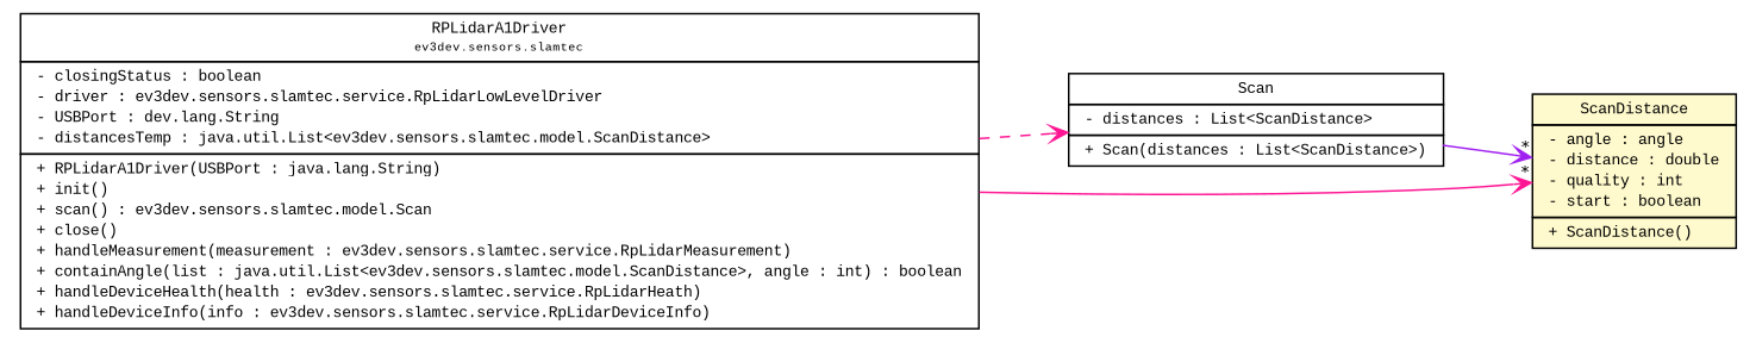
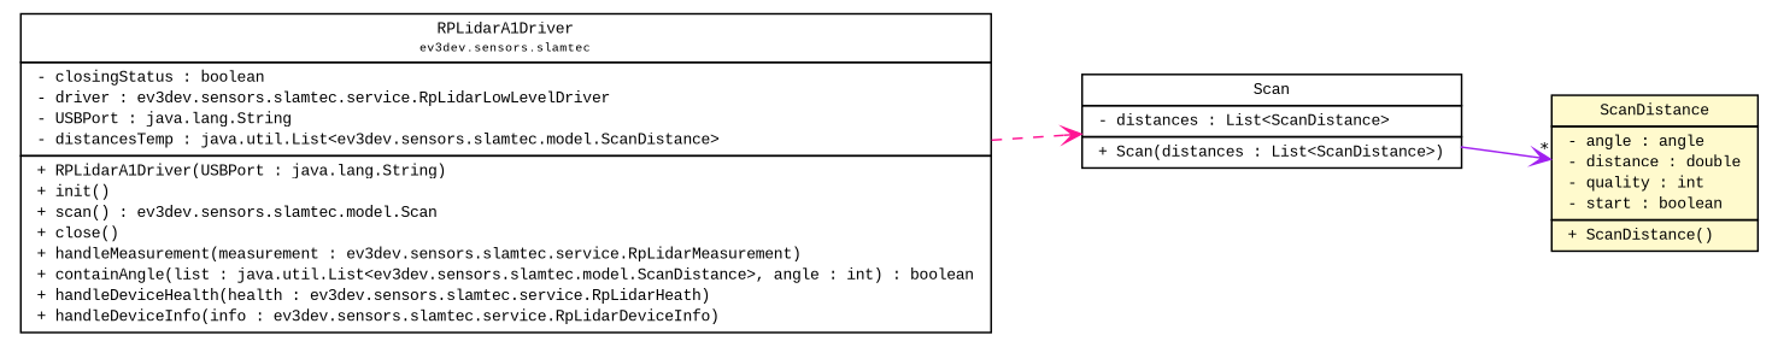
  digraph {
    fontname="Liberation Mono"
    nodesep=0.25
    rankdir=LR
    ranksep=0.5
    node [fontcolor=black fontname="Liberation Mono" fontsize=9.0 shape=plaintext]
    edge [arrowhead=open color=deeppink fontcolor=black fontname="Liberation Mono" fontsize=10.0 headport=p labelfontname=Helvetica labelfontsize=10 tailport=p headlabel="*"]
-   n1 [label=<<table title="ev3dev.sensors.slamtec.RPLidarA1Driver" border="0" cellborder="1" cellspacing="0" cellpadding="2" port="p" href="../RPLidarA1Driver.html"> 		<tr><td><table border="0" cellspacing="0" cellpadding="1"> <tr><td align="center" balign="center"> RPLidarA1Driver </td></tr> <tr><td align="center" balign="center"><font point-size="7.0"> ev3dev.sensors.slamtec </font></td></tr> 		</table></td></tr> 		<tr><td><table border="0" cellspacing="0" cellpadding="1"> <tr><td align="left" balign="left"> - closingStatus : boolean </td></tr> <tr><td align="left" balign="left"> - driver : ev3dev.sensors.slamtec.service.RpLidarLowLevelDriver </td></tr> <tr><td align="left" balign="left"> - USBPort : dev.lang.String </td></tr> <tr><td align="left" balign="left"> - distancesTemp : java.util.List&lt;ev3dev.sensors.slamtec.model.ScanDistance&gt; </td></tr> 		</table></td></tr> 		<tr><td><table border="0" cellspacing="0" cellpadding="1"> <tr><td align="left" balign="left"> + RPLidarA1Driver(USBPort : java.lang.String) </td></tr> <tr><td align="left" balign="left"> + init() </td></tr> <tr><td align="left" balign="left"> + scan() : ev3dev.sensors.slamtec.model.Scan </td></tr> <tr><td align="left" balign="left"> + close() </td></tr> <tr><td align="left" balign="left"> + handleMeasurement(measurement : ev3dev.sensors.slamtec.service.RpLidarMeasurement) </td></tr> <tr><td align="left" balign="left"> + containAngle(list : java.util.List&lt;ev3dev.sensors.slamtec.model.ScanDistance&gt;, angle : int) : boolean </td></tr> <tr><td align="left" balign="left"> + handleDeviceHealth(health : ev3dev.sensors.slamtec.service.RpLidarHeath) </td></tr> <tr><td align="left" balign="left"> + handleDeviceInfo(info : ev3dev.sensors.slamtec.service.RpLidarDeviceInfo) </td></tr> 		</table></td></tr> 		</table>>]
+   n1 [label=<<table title="ev3dev.sensors.slamtec.RPLidarA1Driver" border="0" cellborder="1" cellspacing="0" cellpadding="2" port="p" href="../RPLidarA1Driver.html"> 		<tr><td><table border="0" cellspacing="0" cellpadding="1"> <tr><td align="center" balign="center"> RPLidarA1Driver </td></tr> <tr><td align="center" balign="center"><font point-size="7.0"> ev3dev.sensors.slamtec </font></td></tr> 		</table></td></tr> 		<tr><td><table border="0" cellspacing="0" cellpadding="1"> <tr><td align="left" balign="left"> - closingStatus : boolean </td></tr> <tr><td align="left" balign="left"> - driver : ev3dev.sensors.slamtec.service.RpLidarLowLevelDriver </td></tr> <tr><td align="left" balign="left"> - USBPort : java.lang.String </td></tr> <tr><td align="left" balign="left"> - distancesTemp : java.util.List&lt;ev3dev.sensors.slamtec.model.ScanDistance&gt; </td></tr> 		</table></td></tr> 		<tr><td><table border="0" cellspacing="0" cellpadding="1"> <tr><td align="left" balign="left"> + RPLidarA1Driver(USBPort : java.lang.String) </td></tr> <tr><td align="left" balign="left"> + init() </td></tr> <tr><td align="left" balign="left"> + scan() : ev3dev.sensors.slamtec.model.Scan </td></tr> <tr><td align="left" balign="left"> + close() </td></tr> <tr><td align="left" balign="left"> + handleMeasurement(measurement : ev3dev.sensors.slamtec.service.RpLidarMeasurement) </td></tr> <tr><td align="left" balign="left"> + containAngle(list : java.util.List&lt;ev3dev.sensors.slamtec.model.ScanDistance&gt;, angle : int) : boolean </td></tr> <tr><td align="left" balign="left"> + handleDeviceHealth(health : ev3dev.sensors.slamtec.service.RpLidarHeath) </td></tr> <tr><td align="left" balign="left"> + handleDeviceInfo(info : ev3dev.sensors.slamtec.service.RpLidarDeviceInfo) </td></tr> 		</table></td></tr> 		</table>>]
    n2 [label=<<table title="ev3dev.sensors.slamtec.model.Scan" border="0" cellborder="1" cellspacing="0" cellpadding="2" port="p" href="./Scan.html"> 		<tr><td><table border="0" cellspacing="0" cellpadding="1"> <tr><td align="center" balign="center"> Scan </td></tr> 		</table></td></tr> 		<tr><td><table border="0" cellspacing="0" cellpadding="1"> <tr><td align="left" balign="left"> - distances : List&lt;ScanDistance&gt; </td></tr> 		</table></td></tr> 		<tr><td><table border="0" cellspacing="0" cellpadding="1"> <tr><td align="left" balign="left"> + Scan(distances : List&lt;ScanDistance&gt;) </td></tr> 		</table></td></tr> 		</table>>]
    n3 [label=<<table title="ev3dev.sensors.slamtec.model.ScanDistance" border="0" cellborder="1" cellspacing="0" cellpadding="2" port="p" bgcolor="lemonChiffon" href="./ScanDistance.html"> 		<tr><td><table border="0" cellspacing="0" cellpadding="1"> <tr><td align="center" balign="center"> ScanDistance </td></tr> 		</table></td></tr> 		<tr><td><table border="0" cellspacing="0" cellpadding="1"> <tr><td align="left" balign="left"> - angle : angle </td></tr> <tr><td align="left" balign="left"> - distance : double </td></tr> <tr><td align="left" balign="left"> - quality : int </td></tr> <tr><td align="left" balign="left"> - start : boolean </td></tr> 		</table></td></tr> 		<tr><td><table border="0" cellspacing="0" cellpadding="1"> <tr><td align="left" balign="left"> + ScanDistance() </td></tr> 		</table></td></tr> 		</table>>]
    n1 -> n2 [style=dashed headlabel=""]
-   n1 -> n3
    n2 -> n3 [color=purple]
  }
